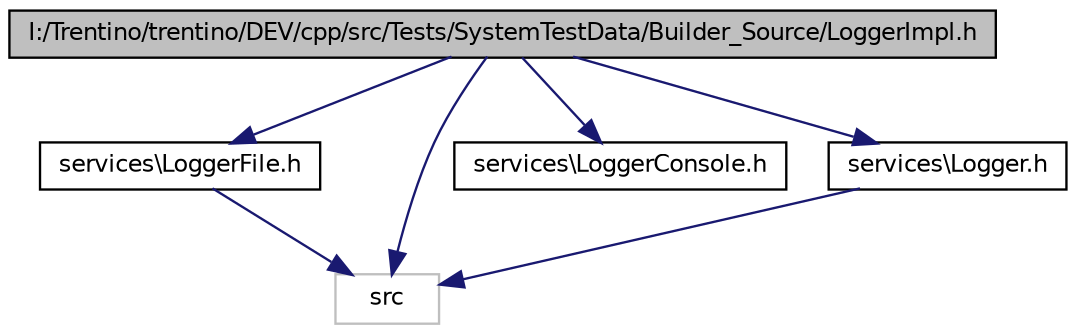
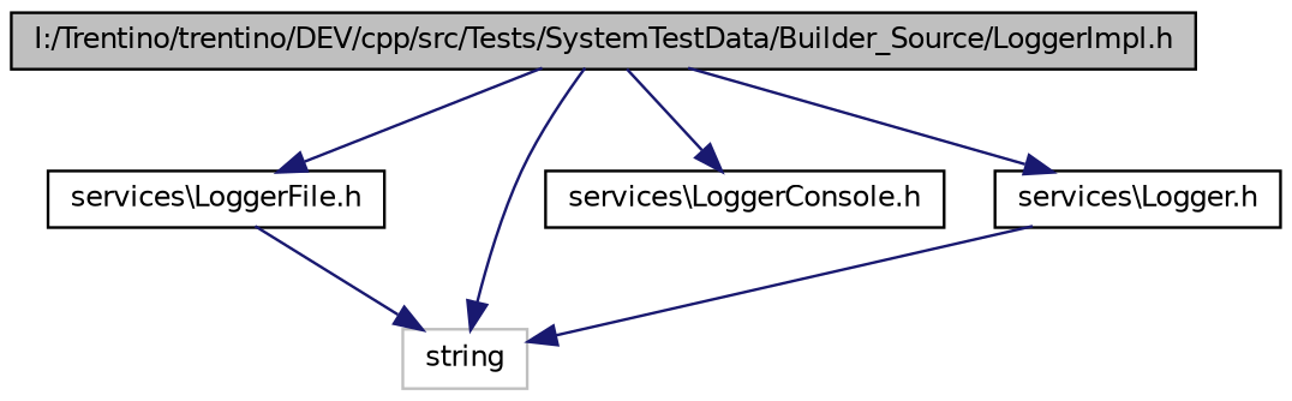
  digraph {
    node [color=black fillcolor=white fontname=Helvetica fontsize=10 shape=record style=filled]
    edge [color=midnightblue fontname=Helvetica fontsize=10 labelfontname=Helvetica labelfontsize=10 style=solid]
    n1 [fillcolor=grey75 fontcolor=black height=0.2 label="I:/Trentino/trentino/DEV/cpp/src/Tests/SystemTestData/Builder_Source/LoggerImpl.h" width=0.4]
    n2 [height=0.2 label="services\\LoggerFile.h" width=0.4]
-   n3 [color=grey75 height=0.2 label=src width=0.4]
+   n3 [color=grey75 height=0.2 label=string width=0.4]
    n4 [height=0.2 label="services\\LoggerConsole.h" width=0.4]
    n5 [height=0.2 label="services\\Logger.h" width=0.4]
    n1 -> n2
    n1 -> n3
    n1 -> n4
    n1 -> n5
    n2 -> n3
    n5 -> n3
  }
